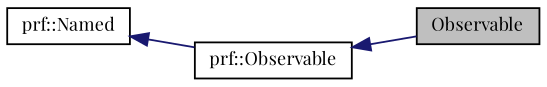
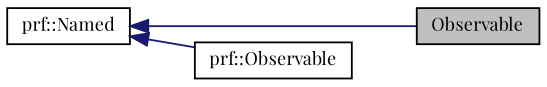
  digraph {
    fontname="Playfair Display"
    rankdir=LR
    node [color=black fontname="Playfair Display" fontsize=10 shape=record]
    edge [color=midnightblue dir=back fontname="Playfair Display" fontsize=10 labelfontname=Helvetica labelfontsize=10 style=solid]
    n1 [fillcolor=grey75 fontcolor=black height=0.2 label=Observable style=filled width=0.4]
    n2 [height=0.2 label="prf::Observable" width=0.4]
    n3 [height=0.2 label="prf::Named" width=0.4]
-   n2 -> n1
+   n3 -> n1
    n3 -> n2
  }
